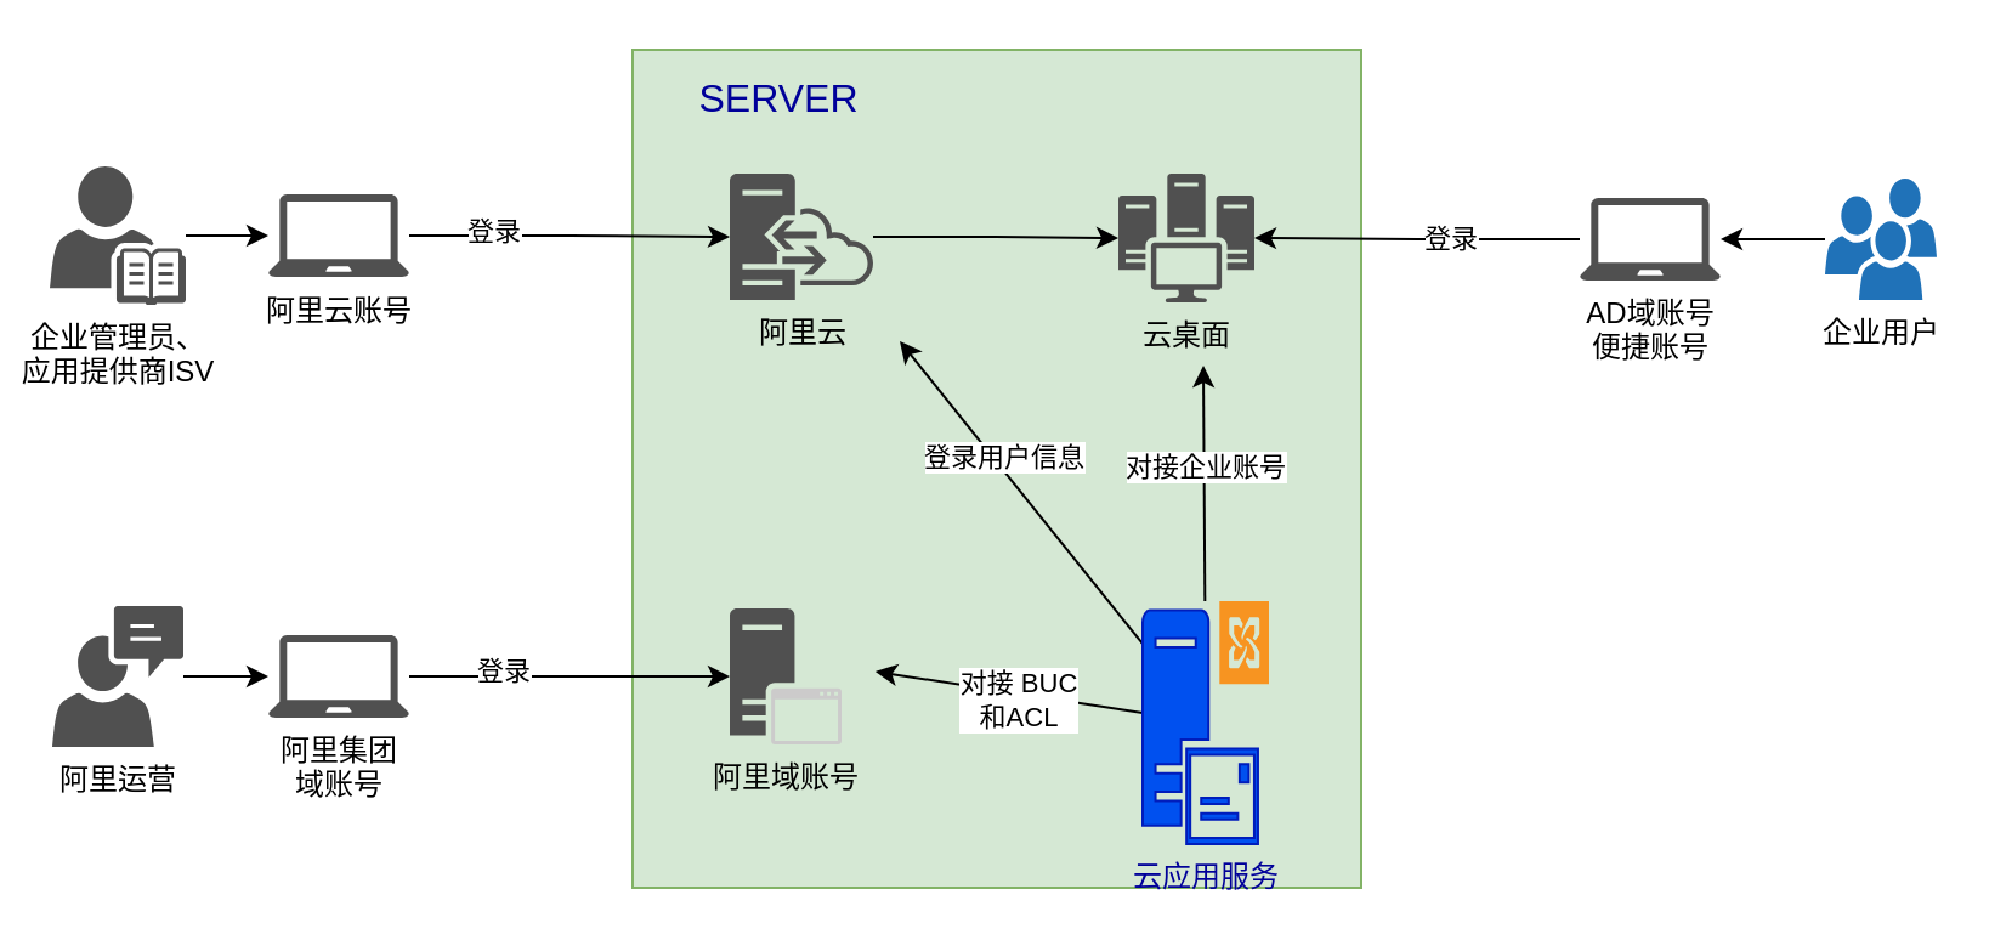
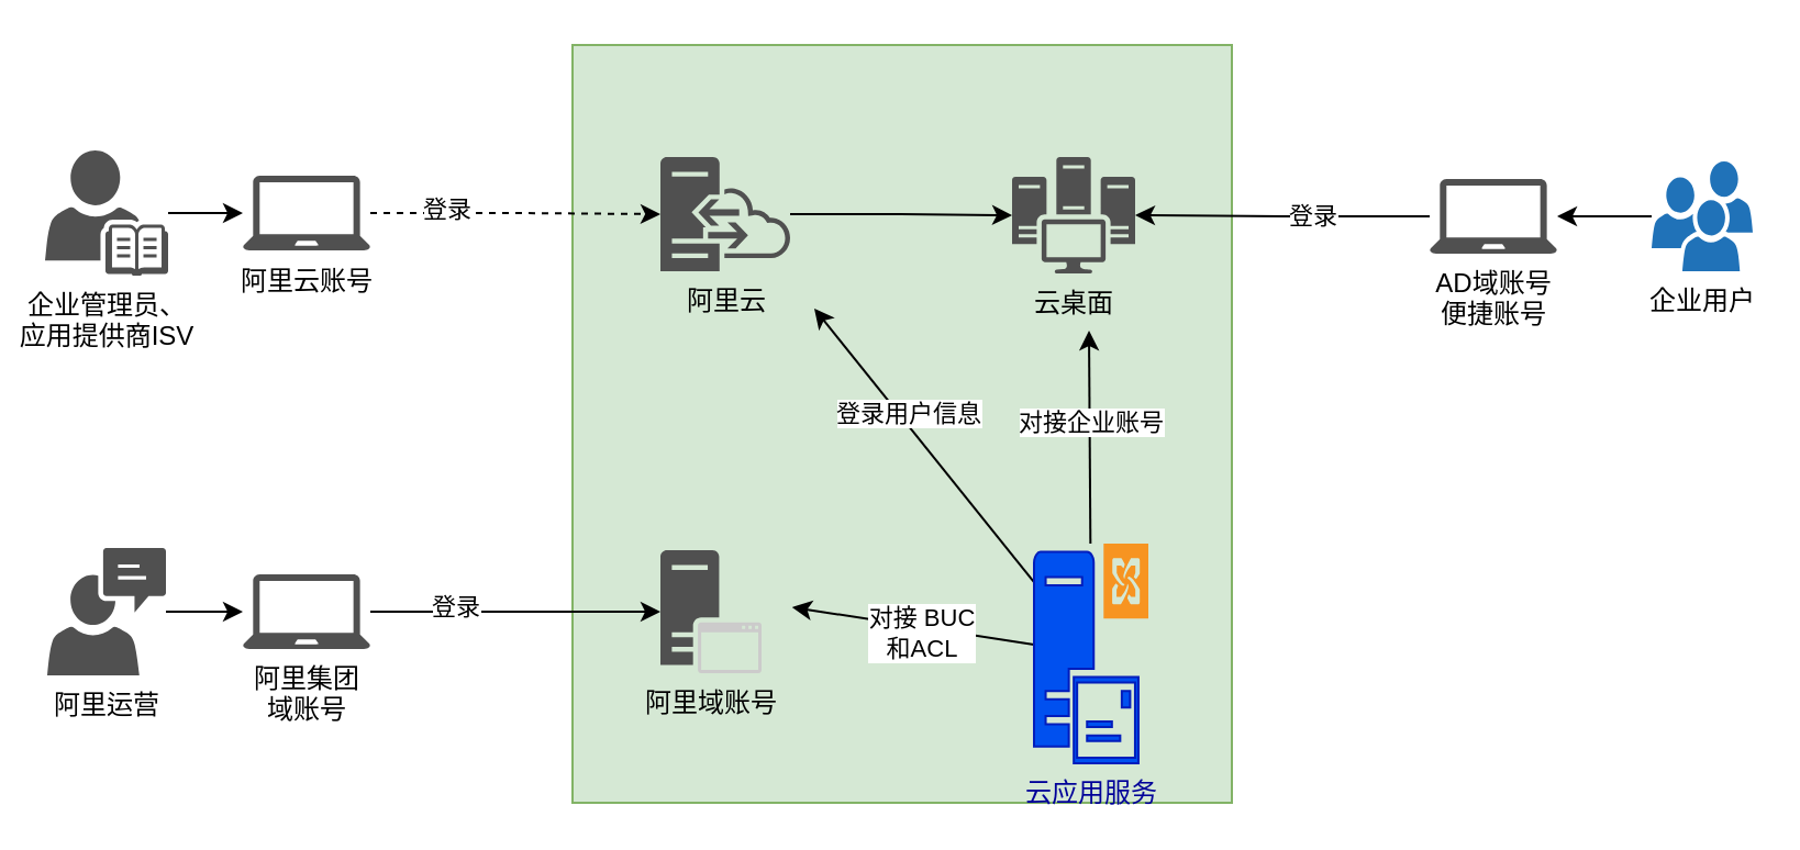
  <mxCell id="0" />
  <mxCell id="1" parent="0" />
  <mxCell id="2" value="" style="rounded=0;whiteSpace=wrap;html=1;fillColor=#d5e8d4;strokeColor=#82b366;" vertex="1" parent="1"><mxGeometry x="260" y="20" width="300" height="345" as="geometry" /></mxCell>
- <mxCell id="3" value="" style="edgeStyle=orthogonalEdgeStyle;rounded=0;orthogonalLoop=1;jettySize=auto;html=1;" edge="1" parent="1" source="5" target="12"><mxGeometry relative="1" as="geometry" /></mxCell>
+ <mxCell id="3" value="" style="edgeStyle=orthogonalEdgeStyle;rounded=0;orthogonalLoop=1;jettySize=auto;html=1;dashed=1;" edge="1" parent="1" source="5" target="12"><mxGeometry relative="1" as="geometry" /></mxCell>
  <mxCell id="4" value="登录" style="edgeLabel;html=1;align=center;verticalAlign=middle;resizable=0;points=[];" vertex="1" connectable="0" parent="3"><mxGeometry x="-0.487" y="3" relative="1" as="geometry"><mxPoint y="1" as="offset" /></mxGeometry></mxCell>
  <mxCell id="5" value="阿里云账号" style="pointerEvents=1;shadow=0;dashed=0;html=1;strokeColor=none;fillColor=#505050;labelPosition=center;verticalLabelPosition=bottom;verticalAlign=top;outlineConnect=0;align=center;shape=mxgraph.office.devices.laptop;" vertex="1" parent="1"><mxGeometry x="110" y="79.5" width="58" height="34" as="geometry" /></mxCell>
  <mxCell id="6" value="" style="edgeStyle=orthogonalEdgeStyle;rounded=0;orthogonalLoop=1;jettySize=auto;html=1;" edge="1" parent="1" source="8" target="27"><mxGeometry relative="1" as="geometry" /></mxCell>
  <mxCell id="7" value="登录" style="edgeLabel;html=1;align=center;verticalAlign=middle;resizable=0;points=[];" vertex="1" connectable="0" parent="6"><mxGeometry x="-0.197" y="-1" relative="1" as="geometry"><mxPoint as="offset" /></mxGeometry></mxCell>
  <mxCell id="8" value="AD域账号&lt;br&gt;便捷账号" style="pointerEvents=1;shadow=0;dashed=0;html=1;strokeColor=none;fillColor=#505050;labelPosition=center;verticalLabelPosition=bottom;verticalAlign=top;outlineConnect=0;align=center;shape=mxgraph.office.devices.laptop;" vertex="1" parent="1"><mxGeometry x="650" y="81" width="58" height="34" as="geometry" /></mxCell>
  <mxCell id="9" value="" style="edgeStyle=orthogonalEdgeStyle;rounded=0;orthogonalLoop=1;jettySize=auto;html=1;" edge="1" parent="1" source="10" target="5"><mxGeometry relative="1" as="geometry" /></mxCell>
  <mxCell id="10" value="企业管理员、&lt;br&gt;应用提供商ISV" style="pointerEvents=1;shadow=0;dashed=0;html=1;strokeColor=none;fillColor=#505050;labelPosition=center;verticalLabelPosition=bottom;verticalAlign=top;outlineConnect=0;align=center;shape=mxgraph.office.concepts.learn;" vertex="1" parent="1"><mxGeometry x="20" y="68" width="56" height="57" as="geometry" /></mxCell>
  <mxCell id="11" value="" style="edgeStyle=orthogonalEdgeStyle;rounded=0;orthogonalLoop=1;jettySize=auto;html=1;" edge="1" parent="1" source="12" target="27"><mxGeometry relative="1" as="geometry" /></mxCell>
  <mxCell id="12" value="阿里云" style="pointerEvents=1;shadow=0;dashed=0;html=1;strokeColor=none;fillColor=#505050;labelPosition=center;verticalLabelPosition=bottom;verticalAlign=top;outlineConnect=0;align=center;shape=mxgraph.office.servers.hybrid_server;" vertex="1" parent="1"><mxGeometry x="300" y="71" width="59" height="52" as="geometry" /></mxCell>
  <mxCell id="13" value="" style="rounded=0;orthogonalLoop=1;jettySize=auto;html=1;" edge="1" parent="1" source="19"><mxGeometry relative="1" as="geometry"><mxPoint x="370" y="140" as="targetPoint" /></mxGeometry></mxCell>
  <mxCell id="14" value="登录用户信息" style="edgeLabel;html=1;align=center;verticalAlign=middle;resizable=0;points=[];" vertex="1" connectable="0" parent="13"><mxGeometry x="0.205" y="-3" relative="1" as="geometry"><mxPoint as="offset" /></mxGeometry></mxCell>
  <mxCell id="15" value="" style="edgeStyle=none;rounded=0;orthogonalLoop=1;jettySize=auto;html=1;" edge="1" parent="1" source="19"><mxGeometry relative="1" as="geometry"><mxPoint x="495" y="150" as="targetPoint" /></mxGeometry></mxCell>
  <mxCell id="16" value="对接企业账号" style="edgeLabel;html=1;align=center;verticalAlign=middle;resizable=0;points=[];" vertex="1" connectable="0" parent="15"><mxGeometry x="0.155" relative="1" as="geometry"><mxPoint as="offset" /></mxGeometry></mxCell>
  <mxCell id="17" value="" style="edgeStyle=none;rounded=0;orthogonalLoop=1;jettySize=auto;html=1;entryX=0.333;entryY=0.742;entryDx=0;entryDy=0;entryPerimeter=0;" edge="1" parent="1" source="19" target="2"><mxGeometry relative="1" as="geometry"><mxPoint x="424" y="276.5" as="targetPoint" /></mxGeometry></mxCell>
  <mxCell id="18" value="对接 BUC&lt;br&gt;和ACL" style="edgeLabel;html=1;align=center;verticalAlign=middle;resizable=0;points=[];" vertex="1" connectable="0" parent="17"><mxGeometry x="-0.073" y="2" relative="1" as="geometry"><mxPoint as="offset" /></mxGeometry></mxCell>
  <mxCell id="19" value="云应用服务" style="pointerEvents=1;shadow=0;dashed=0;html=1;strokeColor=#001DBC;fillColor=#0050ef;labelPosition=center;verticalLabelPosition=bottom;verticalAlign=top;outlineConnect=0;align=center;shape=mxgraph.office.servers.exchange_hub_transport_server_role;fontColor=#000099;" vertex="1" parent="1"><mxGeometry x="470" y="247" width="52" height="100" as="geometry" /></mxCell>
  <mxCell id="20" value="" style="edgeStyle=orthogonalEdgeStyle;rounded=0;orthogonalLoop=1;jettySize=auto;html=1;" edge="1" parent="1" source="21" target="8"><mxGeometry relative="1" as="geometry" /></mxCell>
  <mxCell id="21" value="企业用户" style="pointerEvents=1;shadow=0;dashed=0;html=1;strokeColor=none;labelPosition=center;verticalLabelPosition=bottom;verticalAlign=top;outlineConnect=0;align=center;shape=mxgraph.office.users.users;fillColor=#2072B8;" vertex="1" parent="1"><mxGeometry x="751" y="73" width="46" height="50" as="geometry" /></mxCell>
  <mxCell id="22" value="" style="edgeStyle=orthogonalEdgeStyle;rounded=0;orthogonalLoop=1;jettySize=auto;html=1;" edge="1" parent="1" source="23" target="26"><mxGeometry relative="1" as="geometry" /></mxCell>
  <mxCell id="23" value="阿里运营" style="pointerEvents=1;shadow=0;dashed=0;html=1;strokeColor=none;fillColor=#505050;labelPosition=center;verticalLabelPosition=bottom;verticalAlign=top;outlineConnect=0;align=center;shape=mxgraph.office.users.communications;" vertex="1" parent="1"><mxGeometry x="21" y="249" width="54" height="58" as="geometry" /></mxCell>
  <mxCell id="24" value="" style="edgeStyle=orthogonalEdgeStyle;rounded=0;orthogonalLoop=1;jettySize=auto;html=1;" edge="1" parent="1" source="26" target="28"><mxGeometry relative="1" as="geometry" /></mxCell>
  <mxCell id="25" value="登录" style="edgeLabel;html=1;align=center;verticalAlign=middle;resizable=0;points=[];" vertex="1" connectable="0" parent="24"><mxGeometry x="-0.424" y="3" relative="1" as="geometry"><mxPoint as="offset" /></mxGeometry></mxCell>
  <mxCell id="26" value="阿里集团&lt;br&gt;域账号" style="pointerEvents=1;shadow=0;dashed=0;html=1;strokeColor=none;fillColor=#505050;labelPosition=center;verticalLabelPosition=bottom;verticalAlign=top;outlineConnect=0;align=center;shape=mxgraph.office.devices.laptop;" vertex="1" parent="1"><mxGeometry x="110" y="261" width="58" height="34" as="geometry" /></mxCell>
  <mxCell id="27" value="云桌面" style="pointerEvents=1;shadow=0;dashed=0;html=1;strokeColor=none;fillColor=#505050;labelPosition=center;verticalLabelPosition=bottom;verticalAlign=top;outlineConnect=0;align=center;shape=mxgraph.office.servers.scom;" vertex="1" parent="1"><mxGeometry x="460" y="71" width="56" height="53" as="geometry" /></mxCell>
  <mxCell id="28" value="阿里域账号" style="pointerEvents=1;shadow=0;dashed=0;html=1;strokeColor=none;fillColor=#505050;labelPosition=center;verticalLabelPosition=bottom;verticalAlign=top;outlineConnect=0;align=center;shape=mxgraph.office.servers.application_server_ghosted;" vertex="1" parent="1"><mxGeometry x="300" y="250" width="46" height="56" as="geometry" /></mxCell>
- <mxCell id="29" value="SERVER" style="text;html=1;align=center;verticalAlign=middle;resizable=0;points=[];autosize=1;strokeColor=none;fontColor=#000099;fontSize=16;" vertex="1" parent="1"><mxGeometry x="280" y="30" width="80" height="20" as="geometry" /></mxCell>
